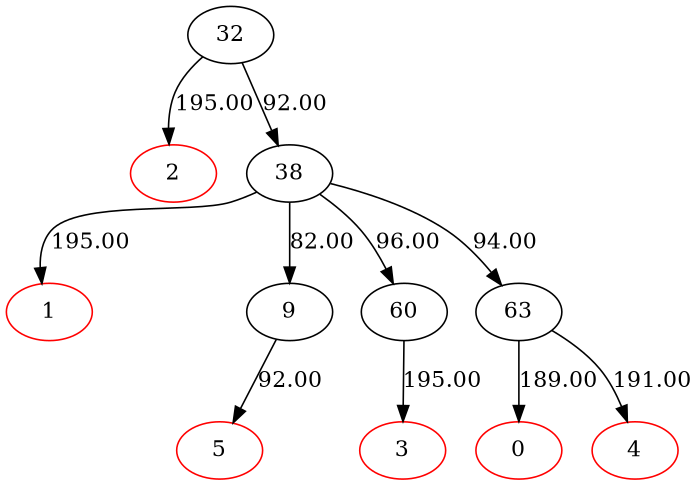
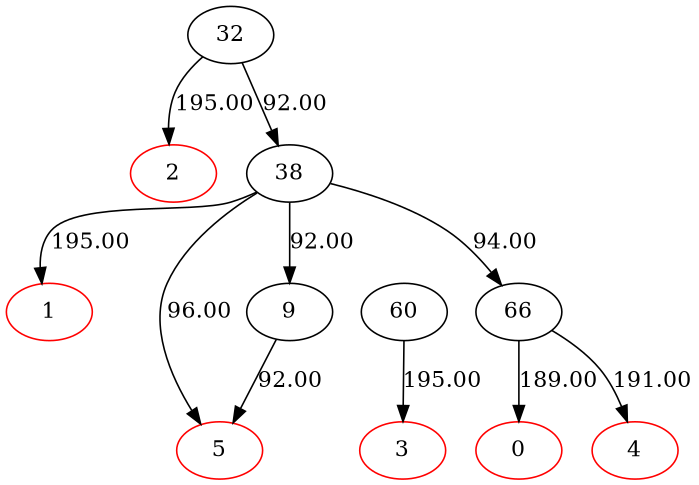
  digraph {
    node [color=red]
    32 [color=black]
    2
    38 [color=black]
    1
    9 [color=black]
    n6 [color=black label=60]
-   63 [color=black]
+   63 [color=black label=66]
    5
    3
    0
    4
    32 -> 2 [label=195.00]
    32 -> 38 [label=92.00]
    38 -> 1 [label=195.00]
-   38 -> 9 [label=82.00]
-   38 -> n6 [label=96.00]
+   38 -> 9 [label=92.00]
+   38 -> 5 [label=96.00]
    38 -> 63 [label=94.00]
    9 -> 5 [label=92.00]
    n6 -> 3 [label=195.00]
    63 -> 0 [label=189.00]
    63 -> 4 [label=191.00]
  }
